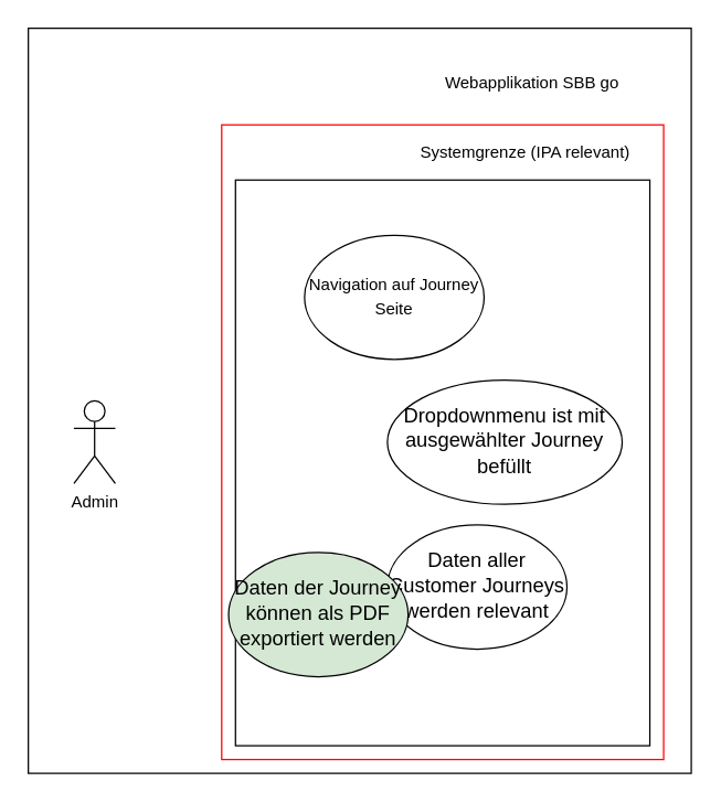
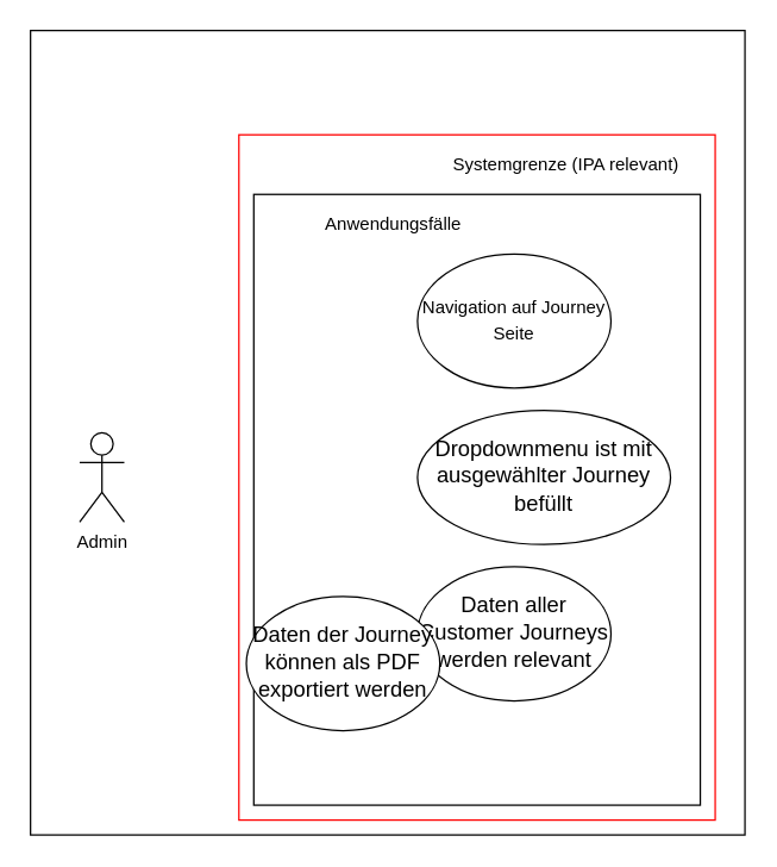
  <mxCell id="0" />
  <mxCell id="1" parent="0" />
  <mxCell id="2" value="" style="rounded=0;whiteSpace=wrap;html=1;" parent="1" vertex="1"><mxGeometry x="20" y="20" width="480" height="540" as="geometry" /></mxCell>
  <mxCell id="3" value="Admin" style="shape=umlActor;verticalLabelPosition=bottom;verticalAlign=top;html=1;outlineConnect=0;" parent="1" vertex="1"><mxGeometry x="53" y="290" width="30" height="60" as="geometry" /></mxCell>
  <mxCell id="4" value="" style="rounded=0;whiteSpace=wrap;html=1;strokeColor=#FF0000;" parent="1" vertex="1"><mxGeometry x="160" y="90" width="320" height="460" as="geometry" /></mxCell>
  <mxCell id="5" value="Systemgrenze (IPA relevant)" style="text;html=1;strokeColor=none;fillColor=none;align=center;verticalAlign=middle;whiteSpace=wrap;rounded=0;" parent="1" vertex="1"><mxGeometry x="295" y="100" width="170" height="20" as="geometry" /></mxCell>
  <mxCell id="6" value="" style="rounded=0;whiteSpace=wrap;html=1;" parent="1" vertex="1"><mxGeometry x="170" y="130" width="300" height="410" as="geometry" /></mxCell>
- <mxCell id="7" value="&lt;span lang=&quot;DE-CH&quot; style=&quot;font-family: &amp;#34;arial&amp;#34; , sans-serif&quot;&gt;&lt;font style=&quot;font-size: 12px&quot;&gt;Navigation auf Journey Seite&lt;/font&gt;&lt;/span&gt;&lt;span style=&quot;font-size: medium&quot;&gt;&lt;/span&gt;" style="ellipse;whiteSpace=wrap;html=1;fontSize=11;" parent="1" vertex="1"><mxGeometry x="220" y="170" width="130" height="90" as="geometry" /></mxCell>
+ <mxCell id="7" value="&lt;span lang=&quot;DE-CH&quot; style=&quot;font-family: &amp;#34;arial&amp;#34; , sans-serif&quot;&gt;&lt;font style=&quot;font-size: 12px&quot;&gt;Navigation auf Journey Seite&lt;/font&gt;&lt;/span&gt;&lt;span style=&quot;font-size: medium&quot;&gt;&lt;/span&gt;" style="ellipse;whiteSpace=wrap;html=1;fontSize=11;" parent="1" vertex="1"><mxGeometry x="280" y="170" width="130" height="90" as="geometry" /></mxCell>
  <mxCell id="8" style="edgeStyle=orthogonalEdgeStyle;rounded=0;orthogonalLoop=1;jettySize=auto;html=1;exitX=0.5;exitY=1;exitDx=0;exitDy=0;" parent="1" source="6" target="6" edge="1"><mxGeometry relative="1" as="geometry" /></mxCell>
- <mxCell id="10" value="Webapplikation SBB go" style="text;html=1;strokeColor=none;fillColor=none;align=center;verticalAlign=middle;whiteSpace=wrap;rounded=0;" vertex="1" parent="1"><mxGeometry x="300" y="50" width="170" height="20" as="geometry" /></mxCell>
+ <mxCell id="9" value="Anwendungsfälle" style="text;html=1;strokeColor=none;fillColor=none;align=center;verticalAlign=middle;whiteSpace=wrap;rounded=0;" parent="1" vertex="1"><mxGeometry x="179" y="140" width="170" height="20" as="geometry" /></mxCell>
  <mxCell id="11" value="&lt;span lang=&quot;DE-CH&quot; style=&quot;font-size: 11pt ; font-family: &amp;#34;arial&amp;#34; , sans-serif&quot;&gt;Dropdownmenu ist mit ausgewählter Journey befüllt&lt;/span&gt;&lt;span style=&quot;font-size: medium&quot;&gt;&lt;/span&gt;" style="ellipse;whiteSpace=wrap;html=1;fontSize=11;" vertex="1" parent="1"><mxGeometry x="280" y="275" width="170" height="90" as="geometry" /></mxCell>
  <mxCell id="12" value="&lt;span lang=&quot;DE-CH&quot; style=&quot;font-size: 11pt ; font-family: &amp;#34;arial&amp;#34; , sans-serif&quot;&gt;Daten aller Customer Journeys werden relevant&lt;/span&gt;&lt;span style=&quot;font-size: medium&quot;&gt;&lt;/span&gt;" style="ellipse;whiteSpace=wrap;html=1;fontSize=11;" vertex="1" parent="1"><mxGeometry x="280" y="380" width="130" height="90" as="geometry" /></mxCell>
- <mxCell id="13" value="&lt;span lang=&quot;DE-CH&quot; style=&quot;font-size: 11pt ; font-family: &amp;#34;arial&amp;#34; , sans-serif&quot;&gt;Daten der Journey können als PDF exportiert werden&lt;/span&gt;&lt;span style=&quot;font-size: medium&quot;&gt;&lt;/span&gt;" style="ellipse;whiteSpace=wrap;html=1;fontSize=11;fillColor=#d5e8d4;" vertex="1" parent="1"><mxGeometry x="165" y="400" width="130" height="90" as="geometry" /></mxCell>
+ <mxCell id="13" value="&lt;span lang=&quot;DE-CH&quot; style=&quot;font-size: 11pt ; font-family: &amp;#34;arial&amp;#34; , sans-serif&quot;&gt;Daten der Journey können als PDF exportiert werden&lt;/span&gt;&lt;span style=&quot;font-size: medium&quot;&gt;&lt;/span&gt;" style="ellipse;whiteSpace=wrap;html=1;fontSize=11;" vertex="1" parent="1"><mxGeometry x="165" y="400" width="130" height="90" as="geometry" /></mxCell>
